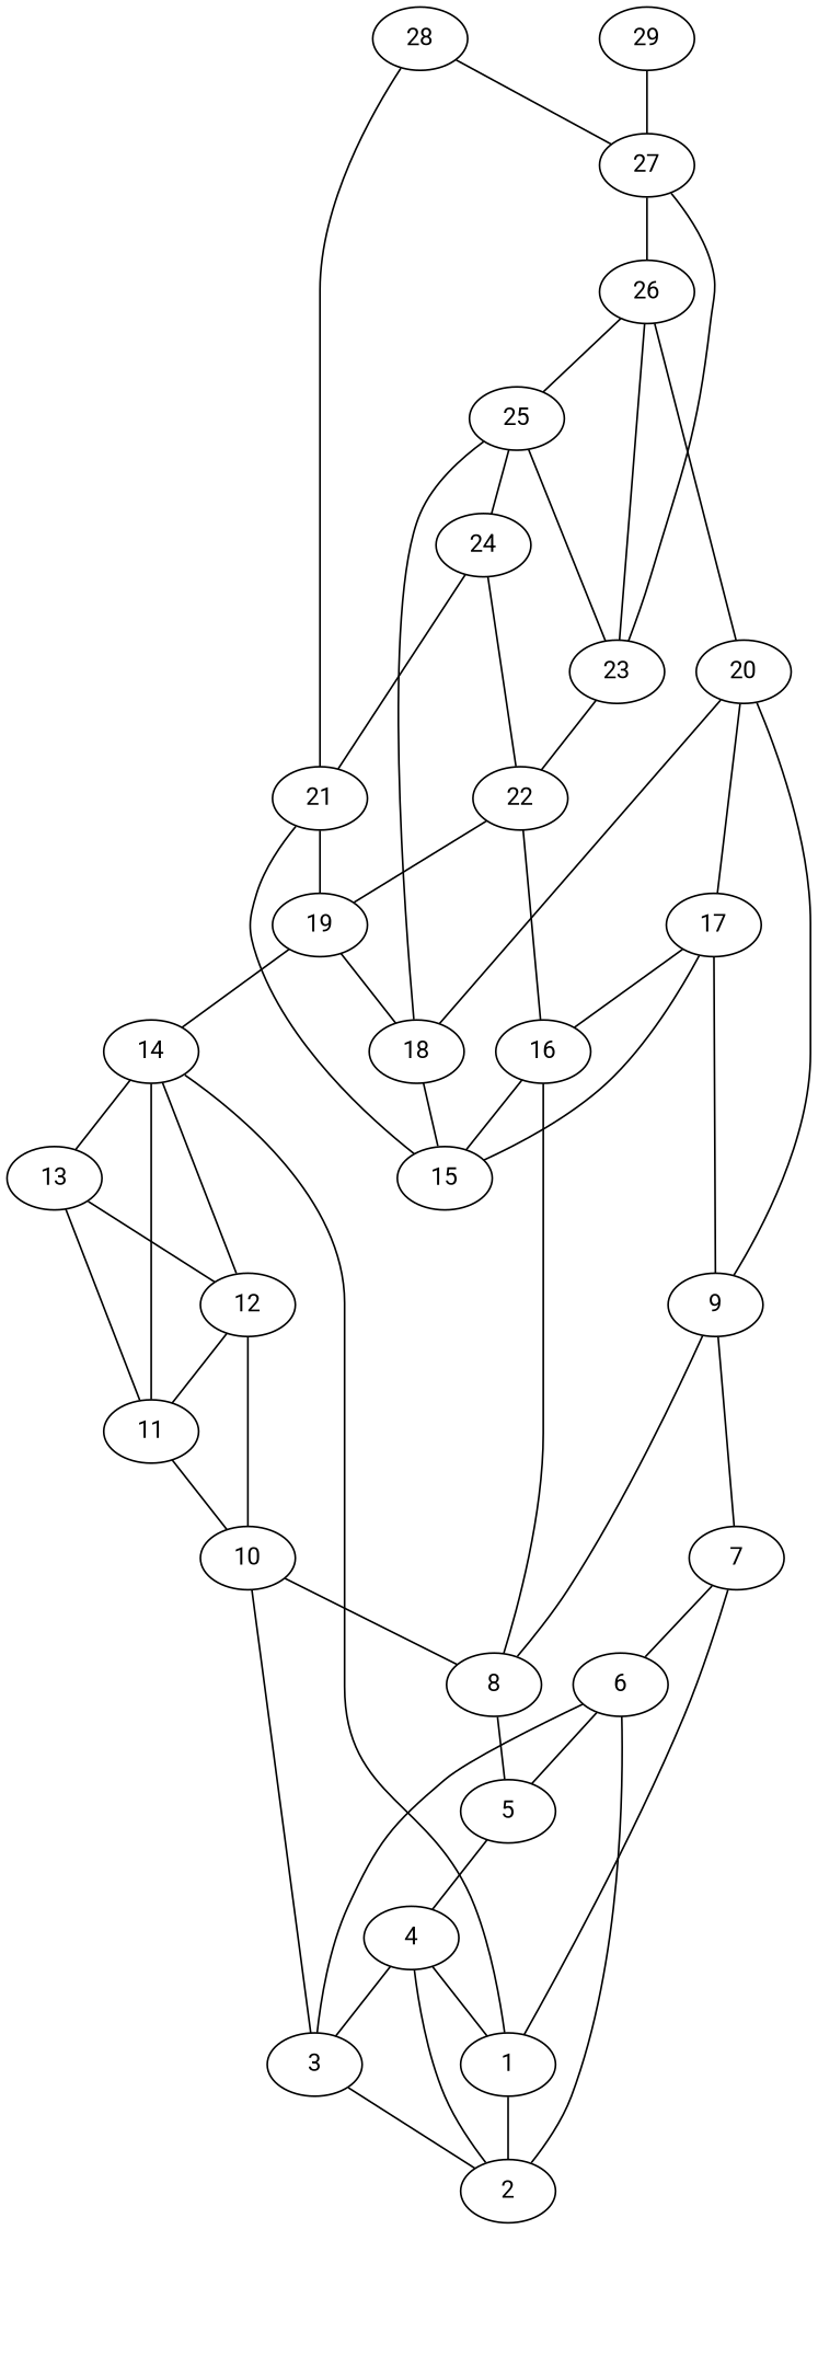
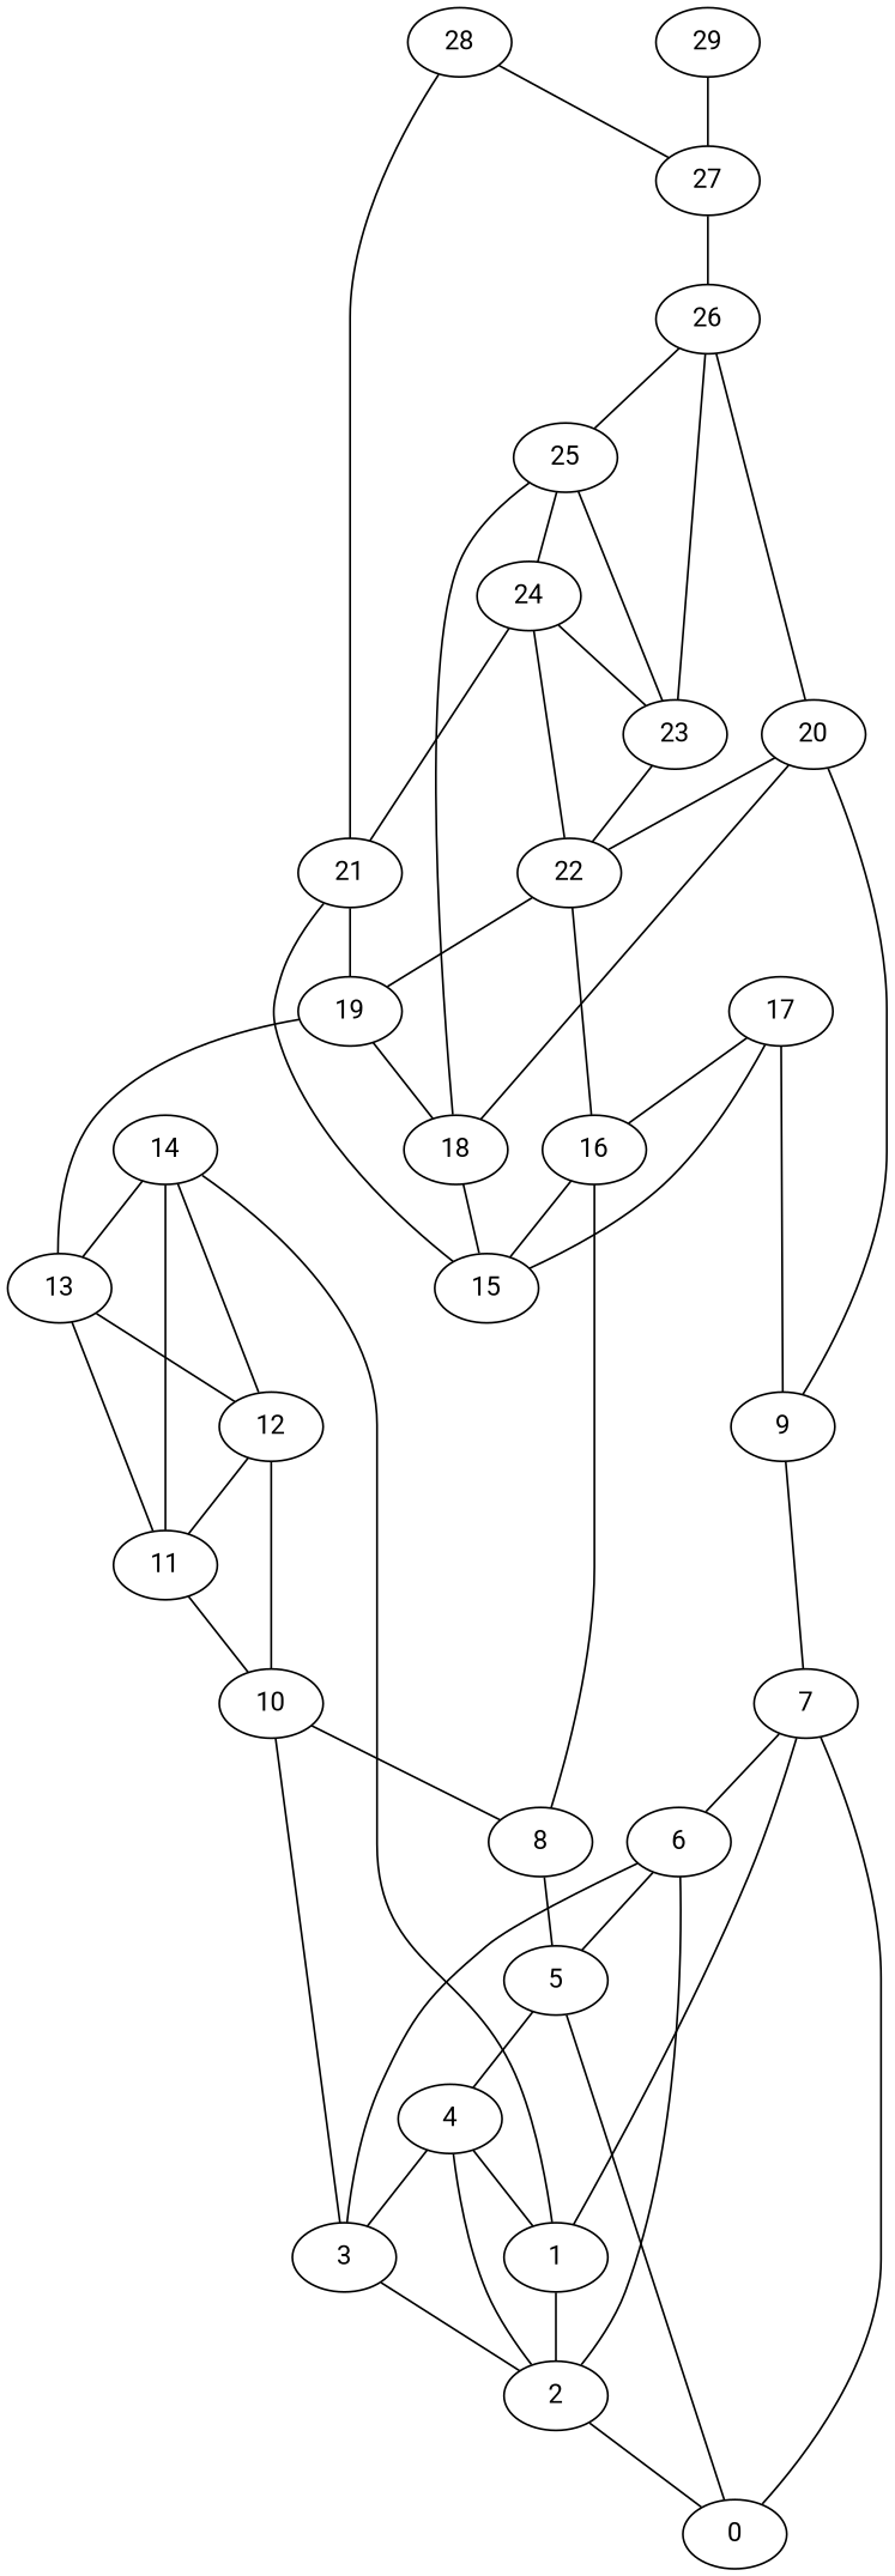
  graph {
    fontname=Roboto
    node [fontname=Roboto]
    edge [fontname=Roboto]
    1
    2
+   0
    3
    4
    5
    6
    7
    8
    9
    10
    11
    12
    13
    14
    16
    15
    17
    18
    19
    20
    21
    22
    23
    24
    25
    26
    27
    28
    29
    1 -- 2
+   2 -- 0
    3 -- 2
    4 -- 1
    4 -- 2
    4 -- 3
+   5 -- 0
    5 -- 4
    6 -- 2
    6 -- 3
    6 -- 5
    7 -- 1
+   7 -- 0
    7 -- 6
    8 -- 5
    9 -- 7
-   9 -- 8
    10 -- 3
    10 -- 8
    11 -- 10
    12 -- 10
    12 -- 11
    13 -- 11
    13 -- 12
    14 -- 1
    14 -- 11
    14 -- 12
    14 -- 13
    16 -- 8
    16 -- 15
    17 -- 9
    17 -- 16
    17 -- 15
    18 -- 15
-   19 -- 14
+   19 -- 13
    19 -- 18
    20 -- 9
-   20 -- 17
+   20 -- 22
    20 -- 18
    21 -- 15
    21 -- 19
    22 -- 16
    22 -- 19
    23 -- 22
    24 -- 21
    24 -- 22
-   27 -- 23
+   24 -- 23
    25 -- 18
    25 -- 23
    25 -- 24
    26 -- 20
    26 -- 23
    26 -- 25
    27 -- 26
    28 -- 21
    28 -- 27
    29 -- 27
  }
